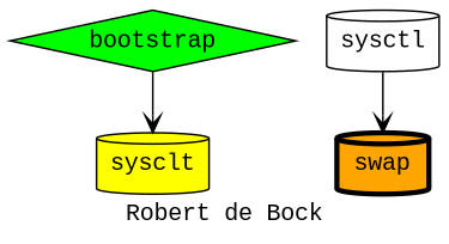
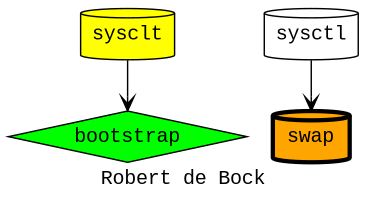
  digraph {
    fontname="Liberation Mono"
    label="Robert de Bock"
    node [fontname="Liberation Mono" shape=cylinder style=filled]
    edge [arrowhead=vee fontname="Liberation Mono"]
    bootstrap [fillcolor=green shape=diamond]
    sysclt [fillcolor=yellow]
    swap [fillcolor=orange penwidth=3]
    sysctl [style=""]
-   bootstrap -> sysclt
+   sysclt -> bootstrap
    sysctl -> swap
  }
